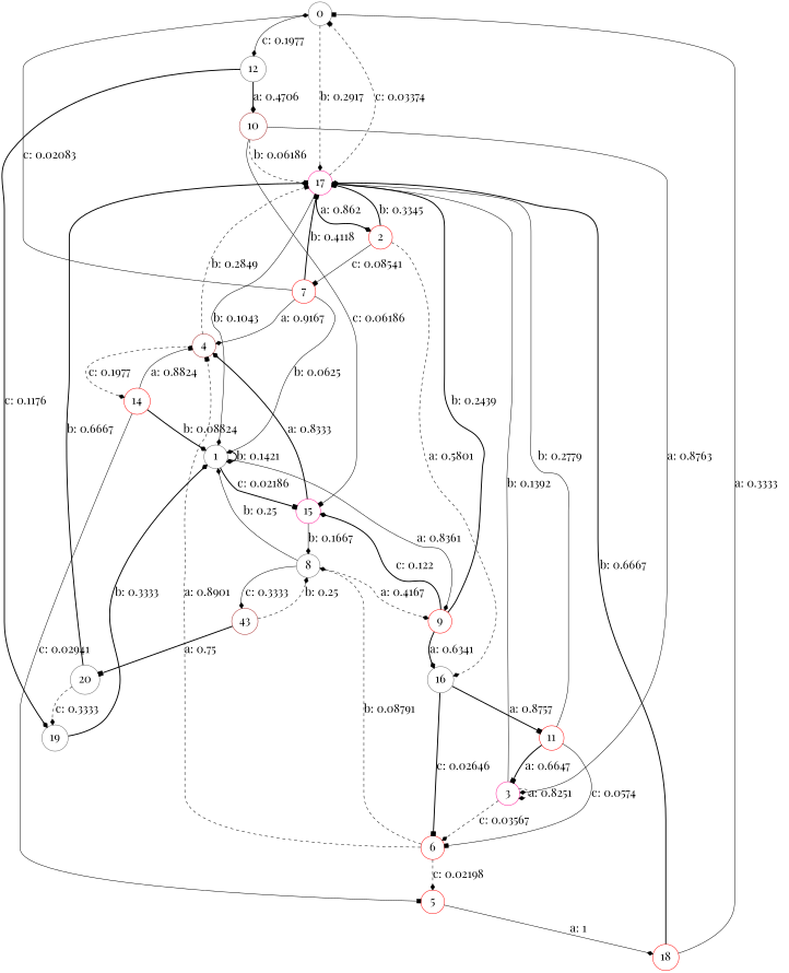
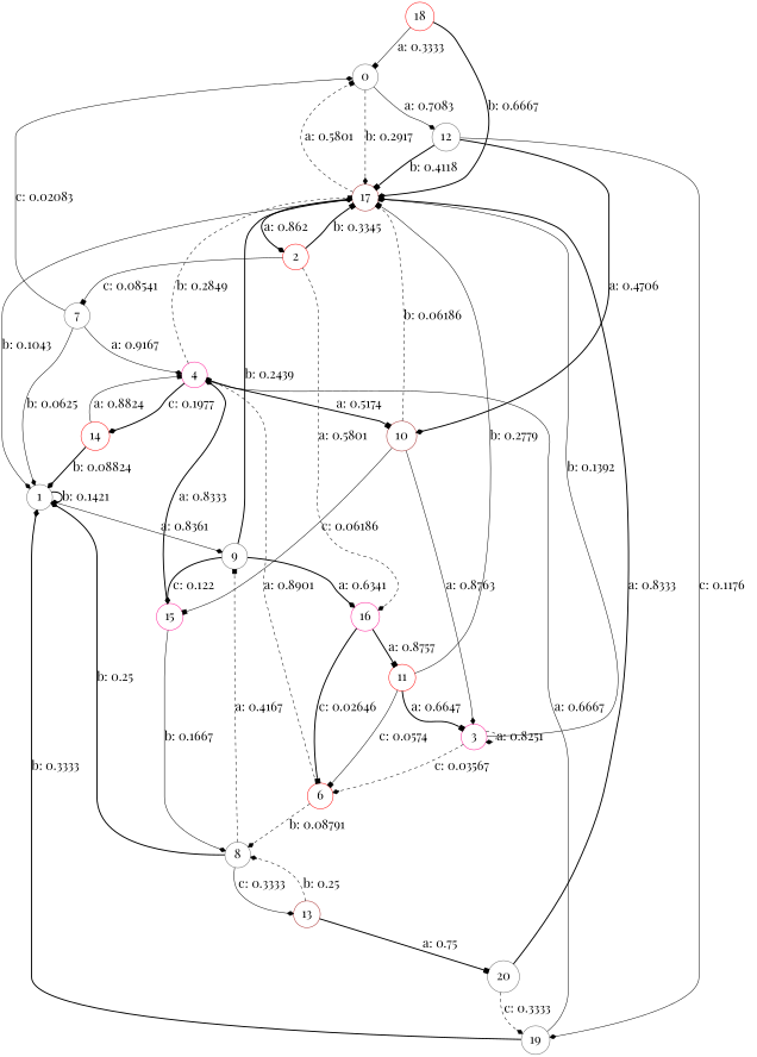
  digraph {
    fontname="Playfair Display"
    node [color=gray40 fontname="Playfair Display" fontsize=24 shape=circle]
    edge [arrowhead=diamond fontname="Playfair Display" fontsize=24 style=solid]
    0
    12
-   17 [color=deeppink]
+   17 [color=brown]
    10 [color=brown]
    19
    1
    2 [color=red]
    15 [color=deeppink]
    3 [color=deeppink]
-   4 [color=brown]
-   9 [color=red]
-   16
-   7 [color=red]
+   4 [color=deeppink]
+   9
+   16 [color=deeppink]
+   7
    8
    6 [color=red]
    11 [color=red]
    14 [color=red]
-   13 [color=brown label=43]
-   5 [color=red]
+   13 [color=brown]
    18 [color=red]
    20
-   0 -> 12 [label="c: 0.1977   "]
+   0 -> 12 [label="a: 0.7083   "]
    0 -> 17 [label="b: 0.2917   " style=dashed]
-   7 -> 17 [arrowhead=box label="b: 0.4118   " style=bold]
+   12 -> 17 [arrowhead=box label="b: 0.4118   " style=bold]
    12 -> 10 [label="a: 0.4706   " style=bold]
-   12 -> 19 [label="c: 0.1176   " style=bold]
-   17 -> 0 [arrowhead=box label="c: 0.03374  " style=dashed]
+   12 -> 19 [label="c: 0.1176   "]
+   17 -> 0 [arrowhead=box label="a: 0.5801   " style=dashed]
    17 -> 1 [label="b: 0.1043   "]
    17 -> 2 [label="a: 0.862    " style=bold]
    10 -> 17 [arrowhead=box label="b: 0.06186  " style=dashed]
    10 -> 15 [arrowhead=box label="c: 0.06186  "]
    10 -> 3 [label="a: 0.8763   "]
    19 -> 1 [label="b: 0.3333   " style=bold]
+   19 -> 4 [arrowhead=box label="a: 0.6667   "]
    1 -> 1 [label="b: 0.1421   " style=bold]
-   1 -> 15 [arrowhead=box label="c: 0.02186  " style=bold]
    1 -> 9 [label="a: 0.8361   "]
    2 -> 17 [arrowhead=box label="b: 0.3345   " style=bold]
    2 -> 16 [label="a: 0.5801   " style=dashed]
    2 -> 7 [arrowhead=box label="c: 0.08541  "]
    15 -> 4 [label="a: 0.8333   " style=bold]
    15 -> 8 [label="b: 0.1667   "]
    3 -> 17 [arrowhead=box label="b: 0.1392   "]
    3 -> 3 [label="a: 0.8251   " style=dashed]
    3 -> 6 [label="c: 0.03567  " style=dashed]
    4 -> 17 [arrowhead=box label="b: 0.2849   " style=dashed]
-   4 -> 14 [label="c: 0.1977   " style=dashed]
+   4 -> 10 [arrowhead=box label="a: 0.5174   " style=bold]
+   4 -> 14 [label="c: 0.1977   " style=bold]
    9 -> 17 [label="b: 0.2439   " style=bold]
    9 -> 15 [label="c: 0.122    " style=bold]
    9 -> 16 [label="a: 0.6341   " style=bold]
    16 -> 6 [arrowhead=box label="c: 0.02646  " style=bold]
    16 -> 11 [arrowhead=box label="a: 0.8757   " style=bold]
    7 -> 0 [label="c: 0.02083  "]
    7 -> 1 [label="b: 0.0625   "]
    7 -> 4 [label="a: 0.9167   "]
-   8 -> 1 [label="b: 0.25     "]
-   8 -> 9 [label="a: 0.4167   " style=dashed]
+   8 -> 1 [label="b: 0.25     " style=bold]
+   8 -> 9 [arrowhead=box label="a: 0.4167   " style=dashed]
    8 -> 13 [label="c: 0.3333   "]
    6 -> 4 [arrowhead=box label="a: 0.8901   " style=dashed]
    6 -> 8 [label="b: 0.08791  " style=dashed]
-   6 -> 5 [label="c: 0.02198  " style=dashed]
    11 -> 17 [arrowhead=box label="b: 0.2779   "]
    11 -> 3 [arrowhead=box label="a: 0.6647   " style=bold]
    11 -> 6 [arrowhead=box label="c: 0.0574   "]
    14 -> 1 [label="b: 0.08824  " style=bold]
    14 -> 4 [arrowhead=box label="a: 0.8824   "]
-   14 -> 5 [arrowhead=box label="c: 0.02941  "]
    13 -> 8 [label="b: 0.25     " style=dashed]
    13 -> 20 [arrowhead=box label="a: 0.75     " style=bold]
-   5 -> 18 [label="a: 1        "]
    18 -> 0 [arrowhead=box label="a: 0.3333   "]
    18 -> 17 [label="b: 0.6667   " style=bold]
-   20 -> 17 [label="b: 0.6667   " style=bold]
+   20 -> 17 [label="a: 0.8333   " style=bold]
    20 -> 19 [label="c: 0.3333   " style=dashed]
  }
